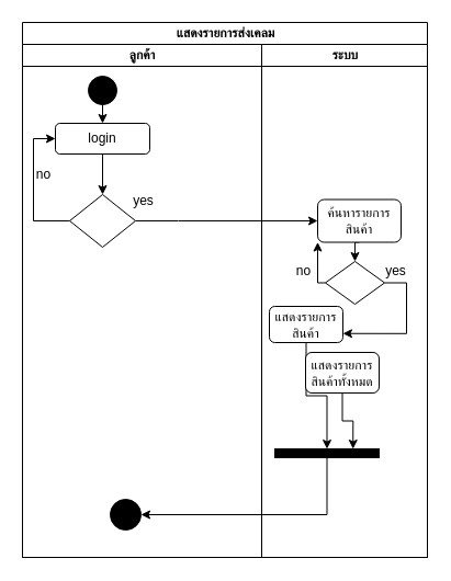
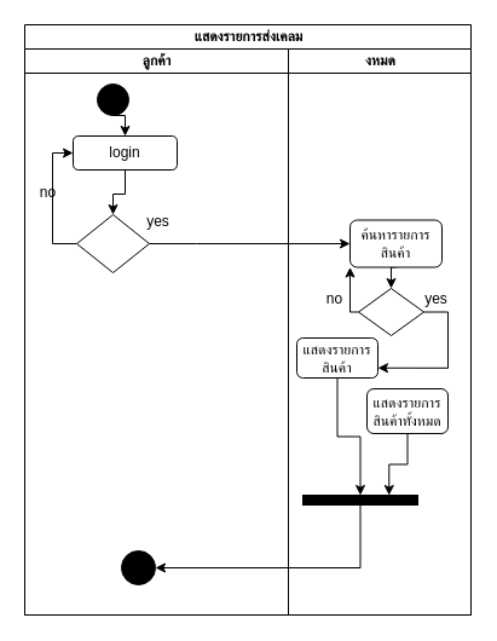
  <mxCell id="0" />
  <mxCell id="1" parent="0" />
  <mxCell id="2" value="แสดงรายการส่งเคลม" style="swimlane;html=1;childLayout=stackLayout;resizeParent=1;resizeParentMax=0;startSize=20;fillColor=#FFFFFF;" vertex="1" parent="1"><mxGeometry x="20" y="20" width="369" height="488" as="geometry" /></mxCell>
  <mxCell id="3" value="ลูกค้า" style="swimlane;html=1;startSize=20;fillColor=#FFFFFF;" vertex="1" parent="2"><mxGeometry y="20" width="218" height="468" as="geometry" /></mxCell>
  <mxCell id="4" value="no" style="text;html=1;align=center;verticalAlign=middle;resizable=0;points=[];autosize=1;" vertex="1" parent="3"><mxGeometry x="7" y="110" width="23" height="18" as="geometry" /></mxCell>
  <mxCell id="5" style="edgeStyle=orthogonalEdgeStyle;rounded=0;orthogonalLoop=1;jettySize=auto;html=1;exitX=0;exitY=0.5;exitDx=0;exitDy=0;entryX=0;entryY=0.5;entryDx=0;entryDy=0;" edge="1" parent="3" source="10" target="7"><mxGeometry relative="1" as="geometry" /></mxCell>
  <mxCell id="6" style="edgeStyle=orthogonalEdgeStyle;rounded=0;orthogonalLoop=1;jettySize=auto;html=1;" edge="1" parent="3" source="7" target="10"><mxGeometry relative="1" as="geometry" /></mxCell>
- <mxCell id="7" value="login" style="rounded=1;whiteSpace=wrap;html=1;fillColor=#FFFFFF;gradientColor=none;" vertex="1" parent="3"><mxGeometry x="30" y="72" width="86" height="28" as="geometry" /></mxCell>
+ <mxCell id="7" value="login" style="rounded=1;whiteSpace=wrap;html=1;fillColor=#FFFFFF;gradientColor=none;" vertex="1" parent="3"><mxGeometry x="40" y="72" width="86" height="28" as="geometry" /></mxCell>
  <mxCell id="8" style="edgeStyle=orthogonalEdgeStyle;rounded=0;orthogonalLoop=1;jettySize=auto;html=1;exitX=0.5;exitY=1;exitDx=0;exitDy=0;entryX=0.5;entryY=0;entryDx=0;entryDy=0;" edge="1" parent="3" source="9" target="7"><mxGeometry relative="1" as="geometry" /></mxCell>
  <mxCell id="9" value="" style="ellipse;whiteSpace=wrap;html=1;aspect=fixed;fillColor=#000000;gradientColor=none;" vertex="1" parent="3"><mxGeometry x="60" y="29" width="26" height="26" as="geometry" /></mxCell>
  <mxCell id="10" value="" style="rhombus;whiteSpace=wrap;html=1;fillColor=#FFFFFF;gradientColor=none;" vertex="1" parent="3"><mxGeometry x="43" y="137" width="60" height="48" as="geometry" /></mxCell>
  <mxCell id="11" value="" style="ellipse;whiteSpace=wrap;html=1;aspect=fixed;fillColor=#000000;gradientColor=none;" vertex="1" parent="3"><mxGeometry x="80" y="415" width="28" height="28" as="geometry" /></mxCell>
  <mxCell id="12" value="yes" style="text;html=1;align=center;verticalAlign=middle;resizable=0;points=[];autosize=1;" vertex="1" parent="3"><mxGeometry x="95" y="134" width="29" height="18" as="geometry" /></mxCell>
- <mxCell id="13" value="ระบบ" style="swimlane;html=1;startSize=20;" vertex="1" parent="2"><mxGeometry x="218" y="20" width="151" height="468" as="geometry" /></mxCell>
+ <mxCell id="13" value="งหมด" style="swimlane;html=1;startSize=20;" vertex="1" parent="2"><mxGeometry x="218" y="20" width="151" height="468" as="geometry" /></mxCell>
  <mxCell id="14" style="edgeStyle=orthogonalEdgeStyle;rounded=0;orthogonalLoop=1;jettySize=auto;html=1;exitX=1;exitY=0.5;exitDx=0;exitDy=0;entryX=1;entryY=0.75;entryDx=0;entryDy=0;" edge="1" parent="13" source="19" target="17"><mxGeometry relative="1" as="geometry" /></mxCell>
  <mxCell id="15" style="edgeStyle=orthogonalEdgeStyle;rounded=0;orthogonalLoop=1;jettySize=auto;html=1;exitX=0;exitY=0.5;exitDx=0;exitDy=0;entryX=0;entryY=1;entryDx=0;entryDy=0;" edge="1" parent="13" source="19" target="22"><mxGeometry relative="1" as="geometry" /></mxCell>
  <mxCell id="16" style="edgeStyle=orthogonalEdgeStyle;rounded=0;orthogonalLoop=1;jettySize=auto;html=1;exitX=0.5;exitY=1;exitDx=0;exitDy=0;" edge="1" parent="13" source="17" target="21"><mxGeometry relative="1" as="geometry" /></mxCell>
  <mxCell id="17" value="แสดงรายการสินค้า" style="rounded=1;whiteSpace=wrap;html=1;fillColor=#FFFFFF;gradientColor=none;" vertex="1" parent="13"><mxGeometry x="7" y="239" width="67" height="33" as="geometry" /></mxCell>
  <mxCell id="18" value="no" style="text;html=1;align=center;verticalAlign=middle;resizable=0;points=[];autosize=1;" vertex="1" parent="13"><mxGeometry x="26" y="198" width="23" height="18" as="geometry" /></mxCell>
  <mxCell id="19" value="" style="rhombus;whiteSpace=wrap;html=1;fillColor=#FFFFFF;gradientColor=none;" vertex="1" parent="13"><mxGeometry x="58" y="198" width="54" height="39" as="geometry" /></mxCell>
  <mxCell id="20" style="edgeStyle=orthogonalEdgeStyle;rounded=0;orthogonalLoop=1;jettySize=auto;html=1;exitX=0.5;exitY=1;exitDx=0;exitDy=0;entryX=0.5;entryY=0;entryDx=0;entryDy=0;" edge="1" parent="13" source="22" target="19"><mxGeometry relative="1" as="geometry" /></mxCell>
  <mxCell id="21" value="" style="rounded=0;whiteSpace=wrap;html=1;fillColor=#000000;gradientColor=none;" vertex="1" parent="13"><mxGeometry x="12" y="369" width="95" height="8" as="geometry" /></mxCell>
  <mxCell id="22" value="ค้นหารายการสินค้า" style="rounded=1;whiteSpace=wrap;html=1;fillColor=#FFFFFF;gradientColor=none;" vertex="1" parent="13"><mxGeometry x="51" y="141.5" width="76" height="39" as="geometry" /></mxCell>
  <mxCell id="23" style="edgeStyle=orthogonalEdgeStyle;rounded=0;orthogonalLoop=1;jettySize=auto;html=1;exitX=0.5;exitY=1;exitDx=0;exitDy=0;entryX=0.75;entryY=0;entryDx=0;entryDy=0;" edge="1" parent="13" source="24" target="21"><mxGeometry relative="1" as="geometry" /></mxCell>
- <mxCell id="24" value="แสดงรายการสินค้าทั้งหมด" style="rounded=1;whiteSpace=wrap;html=1;fillColor=#FFFFFF;gradientColor=none;" vertex="1" parent="13"><mxGeometry x="40" y="281" width="67" height="37" as="geometry" /></mxCell>
+ <mxCell id="24" value="แสดงรายการสินค้าทั้งหมด" style="rounded=1;whiteSpace=wrap;html=1;fillColor=#FFFFFF;gradientColor=none;" vertex="1" parent="13"><mxGeometry x="65" y="281" width="67" height="37" as="geometry" /></mxCell>
  <mxCell id="25" value="yes" style="text;html=1;align=center;verticalAlign=middle;resizable=0;points=[];autosize=1;" vertex="1" parent="13"><mxGeometry x="107" y="198" width="29" height="18" as="geometry" /></mxCell>
  <mxCell id="26" style="edgeStyle=orthogonalEdgeStyle;rounded=0;orthogonalLoop=1;jettySize=auto;html=1;entryX=0;entryY=0.5;entryDx=0;entryDy=0;" edge="1" parent="2" source="10" target="22"><mxGeometry relative="1" as="geometry"><mxPoint x="171" y="165" as="targetPoint" /><Array as="points"><mxPoint x="142" y="181" /><mxPoint x="142" y="181" /></Array></mxGeometry></mxCell>
  <mxCell id="27" style="edgeStyle=orthogonalEdgeStyle;rounded=0;orthogonalLoop=1;jettySize=auto;html=1;exitX=0.5;exitY=1;exitDx=0;exitDy=0;entryX=1;entryY=0.5;entryDx=0;entryDy=0;" edge="1" parent="2" source="21" target="11"><mxGeometry relative="1" as="geometry" /></mxCell>
